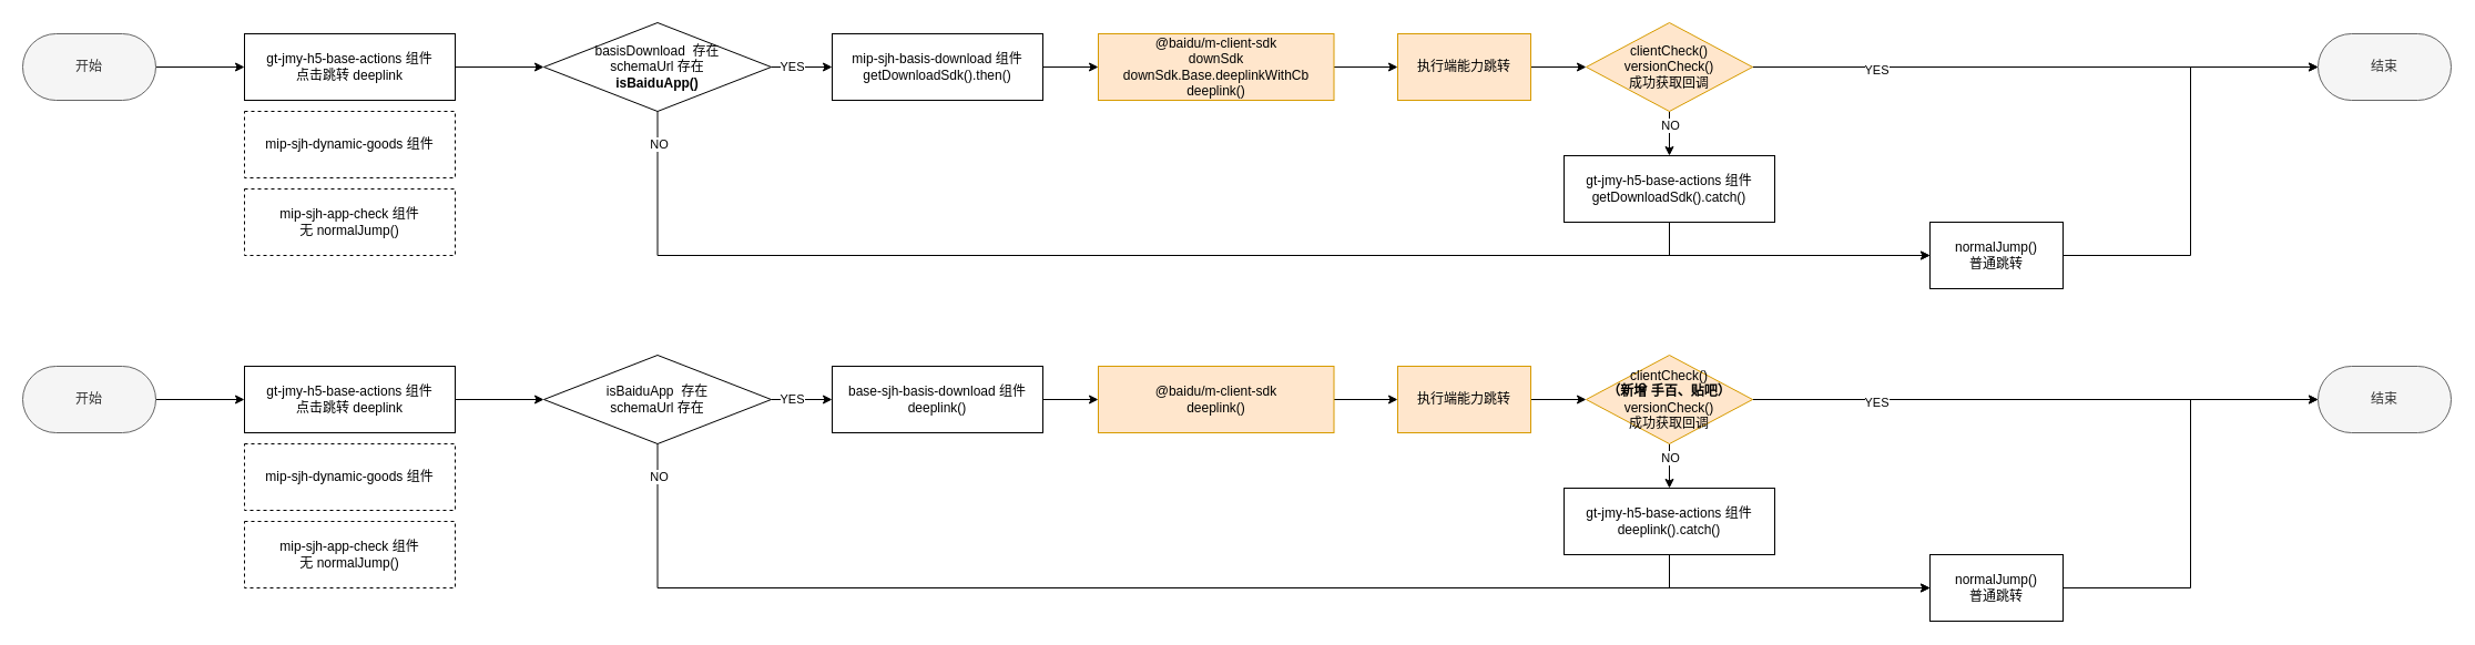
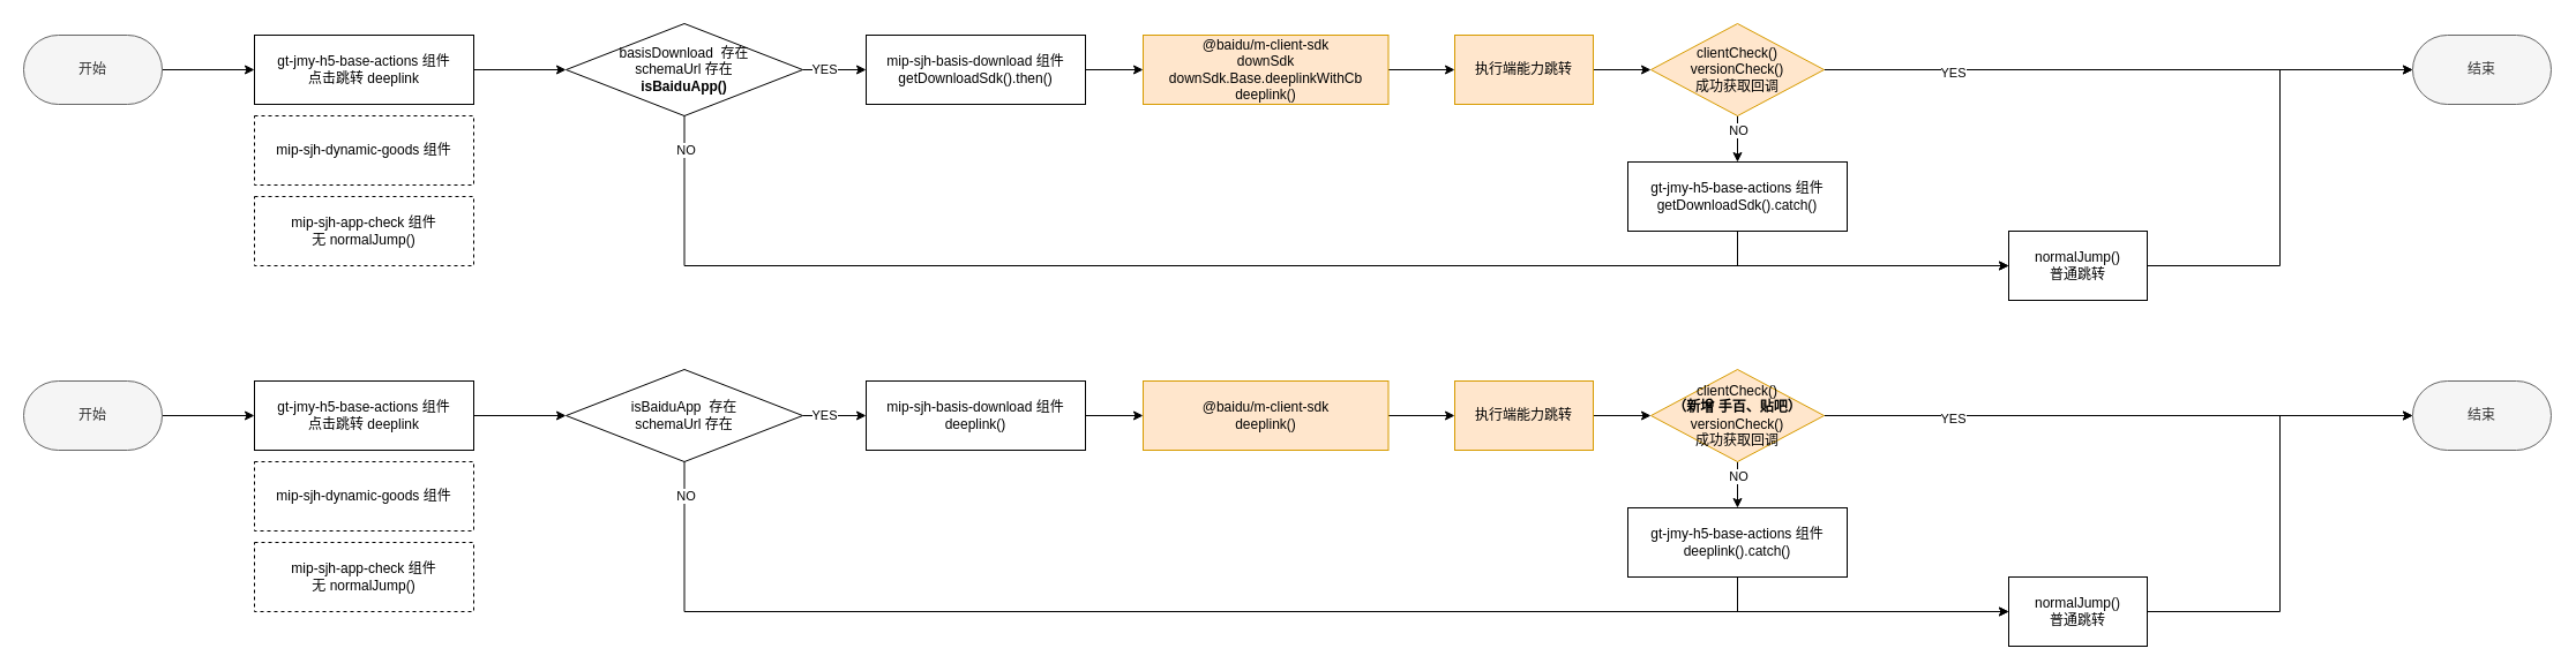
  <mxCell id="0" />
  <mxCell id="1" parent="0" />
  <mxCell id="2" value="" style="edgeStyle=orthogonalEdgeStyle;rounded=0;orthogonalLoop=1;jettySize=auto;html=1;" edge="1" parent="1" source="3" target="5"><mxGeometry relative="1" as="geometry" /></mxCell>
  <mxCell id="3" value="开始" style="rounded=1;whiteSpace=wrap;html=1;arcSize=50;fillColor=#f5f5f5;fontColor=#333333;strokeColor=#666666;" vertex="1" parent="1"><mxGeometry x="20" y="30" width="120" height="60" as="geometry" /></mxCell>
  <mxCell id="4" value="" style="edgeStyle=orthogonalEdgeStyle;rounded=0;orthogonalLoop=1;jettySize=auto;html=1;" edge="1" parent="1" source="5" target="10"><mxGeometry relative="1" as="geometry" /></mxCell>
  <mxCell id="5" value="gt-jmy-h5-base-actions 组件&lt;br&gt;点击跳转 deeplink" style="rounded=1;whiteSpace=wrap;html=1;arcSize=0;" vertex="1" parent="1"><mxGeometry x="220" y="30" width="190" height="60" as="geometry" /></mxCell>
  <mxCell id="6" value="" style="edgeStyle=orthogonalEdgeStyle;rounded=0;orthogonalLoop=1;jettySize=auto;html=1;" edge="1" parent="1" source="10" target="14"><mxGeometry relative="1" as="geometry"><mxPoint x="790" y="60" as="targetPoint" /></mxGeometry></mxCell>
  <mxCell id="7" value="YES" style="edgeLabel;html=1;align=center;verticalAlign=middle;resizable=0;points=[];" vertex="1" connectable="0" parent="6"><mxGeometry x="-0.331" y="1" relative="1" as="geometry"><mxPoint as="offset" /></mxGeometry></mxCell>
  <mxCell id="8" value="" style="edgeStyle=orthogonalEdgeStyle;rounded=0;orthogonalLoop=1;jettySize=auto;html=1;" edge="1" parent="1" source="10" target="19"><mxGeometry relative="1" as="geometry"><Array as="points"><mxPoint x="592" y="230" /></Array></mxGeometry></mxCell>
  <mxCell id="9" value="NO" style="edgeLabel;html=1;align=center;verticalAlign=middle;resizable=0;points=[];" vertex="1" connectable="0" parent="8"><mxGeometry x="-0.954" y="1" relative="1" as="geometry"><mxPoint as="offset" /></mxGeometry></mxCell>
  <mxCell id="10" value="basisDownload&amp;nbsp; 存在&lt;br&gt;schemaUrl 存在&lt;br&gt;&lt;b&gt;isBaiduApp()&lt;/b&gt;" style="rhombus;whiteSpace=wrap;html=1;rounded=1;arcSize=0;" vertex="1" parent="1"><mxGeometry x="490" y="20" width="205" height="80" as="geometry" /></mxCell>
  <mxCell id="11" value="" style="edgeStyle=orthogonalEdgeStyle;rounded=0;orthogonalLoop=1;jettySize=auto;html=1;entryX=0;entryY=0.5;entryDx=0;entryDy=0;" edge="1" parent="1" source="12" target="16"><mxGeometry relative="1" as="geometry"><mxPoint x="1250" y="60" as="targetPoint" /></mxGeometry></mxCell>
  <mxCell id="12" value="@baidu/m-client-sdk&lt;br&gt;downSdk&lt;br&gt;downSdk.Base.deeplinkWithCb&lt;br&gt;deeplink()" style="whiteSpace=wrap;html=1;rounded=1;arcSize=0;fillColor=#ffe6cc;strokeColor=#d79b00;" vertex="1" parent="1"><mxGeometry x="990" y="30" width="212.5" height="60" as="geometry" /></mxCell>
  <mxCell id="13" value="" style="edgeStyle=orthogonalEdgeStyle;rounded=0;orthogonalLoop=1;jettySize=auto;html=1;" edge="1" parent="1" source="14" target="12"><mxGeometry relative="1" as="geometry" /></mxCell>
  <mxCell id="14" value="mip-sjh-basis-download&amp;nbsp;组件&lt;br&gt;getDownloadSdk().then()" style="rounded=1;whiteSpace=wrap;html=1;arcSize=0;" vertex="1" parent="1"><mxGeometry x="750" y="30" width="190" height="60" as="geometry" /></mxCell>
  <mxCell id="15" value="" style="edgeStyle=orthogonalEdgeStyle;rounded=0;orthogonalLoop=1;jettySize=auto;html=1;" edge="1" parent="1" source="16" target="24"><mxGeometry relative="1" as="geometry" /></mxCell>
  <mxCell id="16" value="执行端能力跳转" style="whiteSpace=wrap;html=1;fillColor=#ffe6cc;strokeColor=#d79b00;rounded=1;arcSize=0;" vertex="1" parent="1"><mxGeometry x="1260" y="30" width="120" height="60" as="geometry" /></mxCell>
  <mxCell id="17" value="结束" style="whiteSpace=wrap;html=1;fillColor=#f5f5f5;strokeColor=#666666;rounded=1;arcSize=50;fontColor=#333333;" vertex="1" parent="1"><mxGeometry x="2090" y="30" width="120" height="60" as="geometry" /></mxCell>
  <mxCell id="18" style="edgeStyle=orthogonalEdgeStyle;rounded=0;orthogonalLoop=1;jettySize=auto;html=1;entryX=0;entryY=0.5;entryDx=0;entryDy=0;" edge="1" parent="1" source="19" target="17"><mxGeometry relative="1" as="geometry" /></mxCell>
  <mxCell id="19" value="normalJump()&lt;br&gt;普通跳转" style="whiteSpace=wrap;html=1;rounded=1;arcSize=0;" vertex="1" parent="1"><mxGeometry x="1740" y="200" width="120" height="60" as="geometry" /></mxCell>
  <mxCell id="20" style="edgeStyle=orthogonalEdgeStyle;rounded=0;orthogonalLoop=1;jettySize=auto;html=1;entryX=0;entryY=0.5;entryDx=0;entryDy=0;" edge="1" parent="1" source="24" target="17"><mxGeometry relative="1" as="geometry" /></mxCell>
  <mxCell id="21" value="YES" style="edgeLabel;html=1;align=center;verticalAlign=middle;resizable=0;points=[];" vertex="1" connectable="0" parent="20"><mxGeometry x="-0.561" y="-2" relative="1" as="geometry"><mxPoint x="-1" as="offset" /></mxGeometry></mxCell>
  <mxCell id="22" value="" style="edgeStyle=orthogonalEdgeStyle;rounded=0;orthogonalLoop=1;jettySize=auto;html=1;" edge="1" parent="1" source="24" target="26"><mxGeometry relative="1" as="geometry" /></mxCell>
  <mxCell id="23" value="NO" style="edgeLabel;html=1;align=center;verticalAlign=middle;resizable=0;points=[];" vertex="1" connectable="0" parent="22"><mxGeometry x="-0.42" y="1" relative="1" as="geometry"><mxPoint x="-1" as="offset" /></mxGeometry></mxCell>
  <mxCell id="24" value="&lt;span&gt;clientCheck()&lt;br&gt;&lt;/span&gt;versionCheck()&lt;span&gt;&lt;br&gt;&lt;/span&gt;成功获取回调" style="rhombus;whiteSpace=wrap;html=1;fillColor=#ffe6cc;strokeColor=#d79b00;rounded=1;arcSize=0;" vertex="1" parent="1"><mxGeometry x="1430" y="20" width="150" height="80" as="geometry" /></mxCell>
  <mxCell id="25" style="edgeStyle=orthogonalEdgeStyle;rounded=0;orthogonalLoop=1;jettySize=auto;html=1;entryX=0;entryY=0.5;entryDx=0;entryDy=0;" edge="1" parent="1" source="26" target="19"><mxGeometry relative="1" as="geometry"><Array as="points"><mxPoint x="1505" y="230" /></Array></mxGeometry></mxCell>
  <mxCell id="26" value="gt-jmy-h5-base-actions&amp;nbsp;组件&lt;br&gt;getDownloadSdk().catch()" style="rounded=1;whiteSpace=wrap;html=1;arcSize=0;" vertex="1" parent="1"><mxGeometry x="1410" y="140" width="190" height="60" as="geometry" /></mxCell>
  <mxCell id="27" value="" style="edgeStyle=orthogonalEdgeStyle;rounded=0;orthogonalLoop=1;jettySize=auto;html=1;" edge="1" parent="1" source="28" target="30"><mxGeometry relative="1" as="geometry" /></mxCell>
  <mxCell id="28" value="开始" style="rounded=1;whiteSpace=wrap;html=1;arcSize=50;fillColor=#f5f5f5;fontColor=#333333;strokeColor=#666666;" vertex="1" parent="1"><mxGeometry x="20" y="330" width="120" height="60" as="geometry" /></mxCell>
  <mxCell id="29" value="" style="edgeStyle=orthogonalEdgeStyle;rounded=0;orthogonalLoop=1;jettySize=auto;html=1;" edge="1" parent="1" source="30" target="35"><mxGeometry relative="1" as="geometry" /></mxCell>
  <mxCell id="30" value="gt-jmy-h5-base-actions 组件&lt;br&gt;点击跳转 deeplink" style="rounded=1;whiteSpace=wrap;html=1;arcSize=0;" vertex="1" parent="1"><mxGeometry x="220" y="330" width="190" height="60" as="geometry" /></mxCell>
  <mxCell id="31" value="" style="edgeStyle=orthogonalEdgeStyle;rounded=0;orthogonalLoop=1;jettySize=auto;html=1;" edge="1" parent="1" source="35" target="39"><mxGeometry relative="1" as="geometry"><mxPoint x="790" y="360" as="targetPoint" /></mxGeometry></mxCell>
  <mxCell id="32" value="YES" style="edgeLabel;html=1;align=center;verticalAlign=middle;resizable=0;points=[];" vertex="1" connectable="0" parent="31"><mxGeometry x="-0.331" y="1" relative="1" as="geometry"><mxPoint as="offset" /></mxGeometry></mxCell>
  <mxCell id="33" value="" style="edgeStyle=orthogonalEdgeStyle;rounded=0;orthogonalLoop=1;jettySize=auto;html=1;" edge="1" parent="1" source="35" target="44"><mxGeometry relative="1" as="geometry"><Array as="points"><mxPoint x="592" y="530" /></Array></mxGeometry></mxCell>
  <mxCell id="34" value="NO" style="edgeLabel;html=1;align=center;verticalAlign=middle;resizable=0;points=[];" vertex="1" connectable="0" parent="33"><mxGeometry x="-0.954" y="1" relative="1" as="geometry"><mxPoint as="offset" /></mxGeometry></mxCell>
  <mxCell id="35" value="isBaiduApp&amp;nbsp; 存在&lt;br&gt;schemaUrl 存在" style="rhombus;whiteSpace=wrap;html=1;rounded=1;arcSize=0;" vertex="1" parent="1"><mxGeometry x="490" y="320" width="205" height="80" as="geometry" /></mxCell>
  <mxCell id="36" value="" style="edgeStyle=orthogonalEdgeStyle;rounded=0;orthogonalLoop=1;jettySize=auto;html=1;entryX=0;entryY=0.5;entryDx=0;entryDy=0;" edge="1" parent="1" source="37" target="41"><mxGeometry relative="1" as="geometry"><mxPoint x="1250" y="360" as="targetPoint" /></mxGeometry></mxCell>
  <mxCell id="37" value="@baidu/m-client-sdk&lt;br&gt;deeplink()" style="whiteSpace=wrap;html=1;rounded=1;arcSize=0;fillColor=#ffe6cc;strokeColor=#d79b00;" vertex="1" parent="1"><mxGeometry x="990" y="330" width="212.5" height="60" as="geometry" /></mxCell>
  <mxCell id="38" value="" style="edgeStyle=orthogonalEdgeStyle;rounded=0;orthogonalLoop=1;jettySize=auto;html=1;" edge="1" parent="1" source="39" target="37"><mxGeometry relative="1" as="geometry" /></mxCell>
- <mxCell id="39" value="base-sjh-basis-download&amp;nbsp;组件&lt;br&gt;deeplink()" style="rounded=1;whiteSpace=wrap;html=1;arcSize=0;" vertex="1" parent="1"><mxGeometry x="750" y="330" width="190" height="60" as="geometry" /></mxCell>
+ <mxCell id="39" value="mip-sjh-basis-download&amp;nbsp;组件&lt;br&gt;deeplink()" style="rounded=1;whiteSpace=wrap;html=1;arcSize=0;" vertex="1" parent="1"><mxGeometry x="750" y="330" width="190" height="60" as="geometry" /></mxCell>
  <mxCell id="40" value="" style="edgeStyle=orthogonalEdgeStyle;rounded=0;orthogonalLoop=1;jettySize=auto;html=1;" edge="1" parent="1" source="41" target="49"><mxGeometry relative="1" as="geometry" /></mxCell>
  <mxCell id="41" value="执行端能力跳转" style="whiteSpace=wrap;html=1;fillColor=#ffe6cc;strokeColor=#d79b00;rounded=1;arcSize=0;" vertex="1" parent="1"><mxGeometry x="1260" y="330" width="120" height="60" as="geometry" /></mxCell>
  <mxCell id="42" value="结束" style="whiteSpace=wrap;html=1;fillColor=#f5f5f5;strokeColor=#666666;rounded=1;arcSize=50;fontColor=#333333;" vertex="1" parent="1"><mxGeometry x="2090" y="330" width="120" height="60" as="geometry" /></mxCell>
  <mxCell id="43" style="edgeStyle=orthogonalEdgeStyle;rounded=0;orthogonalLoop=1;jettySize=auto;html=1;entryX=0;entryY=0.5;entryDx=0;entryDy=0;" edge="1" parent="1" source="44" target="42"><mxGeometry relative="1" as="geometry" /></mxCell>
  <mxCell id="44" value="normalJump()&lt;br&gt;普通跳转" style="whiteSpace=wrap;html=1;rounded=1;arcSize=0;" vertex="1" parent="1"><mxGeometry x="1740" y="500" width="120" height="60" as="geometry" /></mxCell>
  <mxCell id="45" style="edgeStyle=orthogonalEdgeStyle;rounded=0;orthogonalLoop=1;jettySize=auto;html=1;entryX=0;entryY=0.5;entryDx=0;entryDy=0;" edge="1" parent="1" source="49" target="42"><mxGeometry relative="1" as="geometry" /></mxCell>
  <mxCell id="46" value="YES" style="edgeLabel;html=1;align=center;verticalAlign=middle;resizable=0;points=[];" vertex="1" connectable="0" parent="45"><mxGeometry x="-0.561" y="-2" relative="1" as="geometry"><mxPoint x="-1" as="offset" /></mxGeometry></mxCell>
  <mxCell id="47" value="" style="edgeStyle=orthogonalEdgeStyle;rounded=0;orthogonalLoop=1;jettySize=auto;html=1;" edge="1" parent="1" source="49" target="51"><mxGeometry relative="1" as="geometry" /></mxCell>
  <mxCell id="48" value="NO" style="edgeLabel;html=1;align=center;verticalAlign=middle;resizable=0;points=[];" vertex="1" connectable="0" parent="47"><mxGeometry x="-0.42" y="1" relative="1" as="geometry"><mxPoint x="-1" as="offset" /></mxGeometry></mxCell>
  <mxCell id="49" value="&lt;span&gt;clientCheck()&lt;br&gt;&lt;b&gt;（新增 手百、贴吧）&lt;br&gt;&lt;/b&gt;&lt;/span&gt;versionCheck()&lt;span&gt;&lt;br&gt;&lt;/span&gt;成功获取回调" style="rhombus;whiteSpace=wrap;html=1;fillColor=#ffe6cc;strokeColor=#d79b00;rounded=1;arcSize=0;" vertex="1" parent="1"><mxGeometry x="1430" y="320" width="150" height="80" as="geometry" /></mxCell>
  <mxCell id="50" style="edgeStyle=orthogonalEdgeStyle;rounded=0;orthogonalLoop=1;jettySize=auto;html=1;entryX=0;entryY=0.5;entryDx=0;entryDy=0;" edge="1" parent="1" source="51" target="44"><mxGeometry relative="1" as="geometry"><Array as="points"><mxPoint x="1505" y="530" /></Array></mxGeometry></mxCell>
  <mxCell id="51" value="gt-jmy-h5-base-actions&amp;nbsp;组件&lt;br&gt;deeplink().catch()" style="rounded=1;whiteSpace=wrap;html=1;arcSize=0;" vertex="1" parent="1"><mxGeometry x="1410" y="440" width="190" height="60" as="geometry" /></mxCell>
  <mxCell id="52" value="mip-sjh-dynamic-goods 组件" style="whiteSpace=wrap;html=1;dashed=1;" vertex="1" parent="1"><mxGeometry x="220" y="100" width="190" height="60" as="geometry" /></mxCell>
  <mxCell id="53" value="mip-sjh-app-check 组件&lt;br&gt;无 normalJump()" style="whiteSpace=wrap;html=1;dashed=1;" vertex="1" parent="1"><mxGeometry x="220" y="170" width="190" height="60" as="geometry" /></mxCell>
  <mxCell id="54" value="mip-sjh-dynamic-goods 组件" style="whiteSpace=wrap;html=1;dashed=1;" vertex="1" parent="1"><mxGeometry x="220" y="400" width="190" height="60" as="geometry" /></mxCell>
  <mxCell id="55" value="mip-sjh-app-check 组件&lt;br&gt;无 normalJump()" style="whiteSpace=wrap;html=1;dashed=1;" vertex="1" parent="1"><mxGeometry x="220" y="470" width="190" height="60" as="geometry" /></mxCell>
